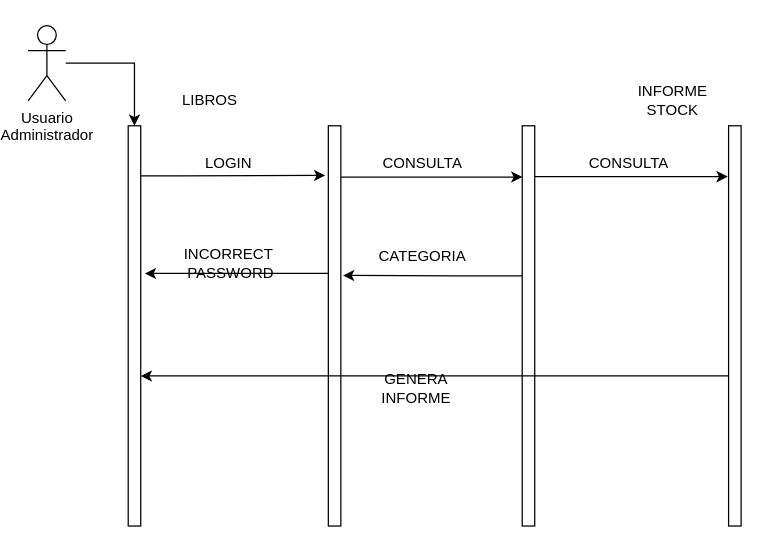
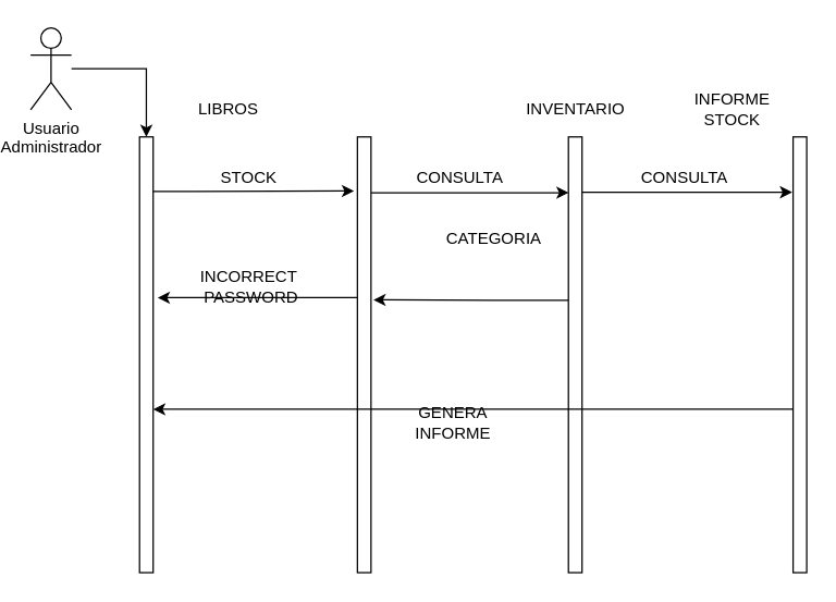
  <mxCell id="0" />
  <mxCell id="1" parent="0" />
  <mxCell id="2" style="edgeStyle=orthogonalEdgeStyle;rounded=0;orthogonalLoop=1;jettySize=auto;html=1;" edge="1" parent="1" source="3" target="5"><mxGeometry relative="1" as="geometry" /></mxCell>
  <mxCell id="3" value="Usuario&lt;br&gt;Administrador" style="shape=umlActor;verticalLabelPosition=bottom;verticalAlign=top;html=1;outlineConnect=0;" vertex="1" parent="1"><mxGeometry x="20" y="20" width="30" height="60" as="geometry" /></mxCell>
  <mxCell id="4" style="edgeStyle=orthogonalEdgeStyle;rounded=0;orthogonalLoop=1;jettySize=auto;html=1;entryX=-0.244;entryY=0.124;entryDx=0;entryDy=0;entryPerimeter=0;" edge="1" parent="1" source="5" target="8"><mxGeometry relative="1" as="geometry"><Array as="points"><mxPoint x="140" y="140" /><mxPoint x="140" y="140" /></Array></mxGeometry></mxCell>
  <mxCell id="5" value="" style="html=1;points=[];perimeter=orthogonalPerimeter;" vertex="1" parent="1"><mxGeometry x="100" y="100" width="10" height="320" as="geometry" /></mxCell>
  <mxCell id="6" style="edgeStyle=orthogonalEdgeStyle;rounded=0;orthogonalLoop=1;jettySize=auto;html=1;entryX=0.015;entryY=0.128;entryDx=0;entryDy=0;entryPerimeter=0;" edge="1" parent="1" source="8" target="12"><mxGeometry relative="1" as="geometry"><Array as="points"><mxPoint x="415" y="140" /></Array></mxGeometry></mxCell>
  <mxCell id="7" style="edgeStyle=orthogonalEdgeStyle;rounded=0;orthogonalLoop=1;jettySize=auto;html=1;entryX=1.331;entryY=0.369;entryDx=0;entryDy=0;entryPerimeter=0;" edge="1" parent="1" source="8" target="5"><mxGeometry relative="1" as="geometry"><Array as="points"><mxPoint x="230" y="218" /><mxPoint x="230" y="218" /></Array></mxGeometry></mxCell>
  <mxCell id="8" value="" style="html=1;points=[];perimeter=orthogonalPerimeter;" vertex="1" parent="1"><mxGeometry x="260" y="100" width="10" height="320" as="geometry" /></mxCell>
  <mxCell id="9" value="LIBROS" style="text;html=1;align=center;verticalAlign=middle;resizable=0;points=[];autosize=1;strokeColor=none;fillColor=none;" vertex="1" parent="1"><mxGeometry x="135" y="70" width="60" height="20" as="geometry" /></mxCell>
  <mxCell id="10" style="edgeStyle=orthogonalEdgeStyle;rounded=0;orthogonalLoop=1;jettySize=auto;html=1;entryX=-0.07;entryY=0.127;entryDx=0;entryDy=0;entryPerimeter=0;" edge="1" parent="1" source="12" target="15"><mxGeometry relative="1" as="geometry"><Array as="points"><mxPoint x="502" y="141" /></Array></mxGeometry></mxCell>
  <mxCell id="11" style="edgeStyle=orthogonalEdgeStyle;rounded=0;orthogonalLoop=1;jettySize=auto;html=1;entryX=1.175;entryY=0.374;entryDx=0;entryDy=0;entryPerimeter=0;" edge="1" parent="1" source="12" target="8"><mxGeometry relative="1" as="geometry"><Array as="points"><mxPoint x="360" y="220" /><mxPoint x="360" y="220" /></Array></mxGeometry></mxCell>
  <mxCell id="12" value="" style="html=1;points=[];perimeter=orthogonalPerimeter;" vertex="1" parent="1"><mxGeometry x="415" y="100" width="10" height="320" as="geometry" /></mxCell>
+ <mxCell id="13" value="INVENTARIO" style="text;html=1;align=center;verticalAlign=middle;resizable=0;points=[];autosize=1;strokeColor=none;fillColor=none;" vertex="1" parent="1"><mxGeometry x="375" y="70" width="90" height="20" as="geometry" /></mxCell>
  <mxCell id="14" style="edgeStyle=orthogonalEdgeStyle;rounded=0;orthogonalLoop=1;jettySize=auto;html=1;" edge="1" parent="1" source="15" target="5"><mxGeometry relative="1" as="geometry"><Array as="points"><mxPoint x="520" y="300" /><mxPoint x="520" y="300" /></Array></mxGeometry></mxCell>
  <mxCell id="15" value="" style="html=1;points=[];perimeter=orthogonalPerimeter;" vertex="1" parent="1"><mxGeometry x="580" y="100" width="10" height="320" as="geometry" /></mxCell>
  <mxCell id="16" value="INFORME&lt;br&gt;STOCK" style="text;html=1;align=center;verticalAlign=middle;resizable=0;points=[];autosize=1;strokeColor=none;fillColor=none;" vertex="1" parent="1"><mxGeometry x="500" y="65" width="70" height="30" as="geometry" /></mxCell>
- <mxCell id="17" value="LOGIN" style="text;html=1;align=center;verticalAlign=middle;resizable=0;points=[];autosize=1;strokeColor=none;fillColor=none;" vertex="1" parent="1"><mxGeometry x="155" y="120" width="50" height="20" as="geometry" /></mxCell>
+ <mxCell id="17" value="STOCK" style="text;html=1;align=center;verticalAlign=middle;resizable=0;points=[];autosize=1;strokeColor=none;fillColor=none;" vertex="1" parent="1"><mxGeometry x="155" y="120" width="50" height="20" as="geometry" /></mxCell>
  <mxCell id="18" value="CONSULTA" style="text;html=1;align=center;verticalAlign=middle;resizable=0;points=[];autosize=1;strokeColor=none;fillColor=none;" vertex="1" parent="1"><mxGeometry x="295" y="120" width="80" height="20" as="geometry" /></mxCell>
  <mxCell id="19" value="CONSULTA" style="text;html=1;align=center;verticalAlign=middle;resizable=0;points=[];autosize=1;strokeColor=none;fillColor=none;" vertex="1" parent="1"><mxGeometry x="460" y="120" width="80" height="20" as="geometry" /></mxCell>
  <mxCell id="20" value="INCORRECT&lt;br&gt;&amp;nbsp;PASSWORD" style="text;html=1;align=center;verticalAlign=middle;resizable=0;points=[];autosize=1;strokeColor=none;fillColor=none;" vertex="1" parent="1"><mxGeometry x="135" y="195" width="90" height="30" as="geometry" /></mxCell>
- <mxCell id="21" value="CATEGORIA" style="text;html=1;align=center;verticalAlign=middle;resizable=0;points=[];autosize=1;strokeColor=none;fillColor=none;" vertex="1" parent="1"><mxGeometry x="290" y="195" width="90" height="20" as="geometry" /></mxCell>
+ <mxCell id="21" value="CATEGORIA" style="text;html=1;align=center;verticalAlign=middle;resizable=0;points=[];autosize=1;strokeColor=none;fillColor=none;" vertex="1" parent="1"><mxGeometry x="315" y="165" width="90" height="20" as="geometry" /></mxCell>
  <mxCell id="22" value="GENERA&lt;br&gt;INFORME" style="text;html=1;align=center;verticalAlign=middle;resizable=0;points=[];autosize=1;strokeColor=none;fillColor=none;" vertex="1" parent="1"><mxGeometry x="295" y="295" width="70" height="30" as="geometry" /></mxCell>
